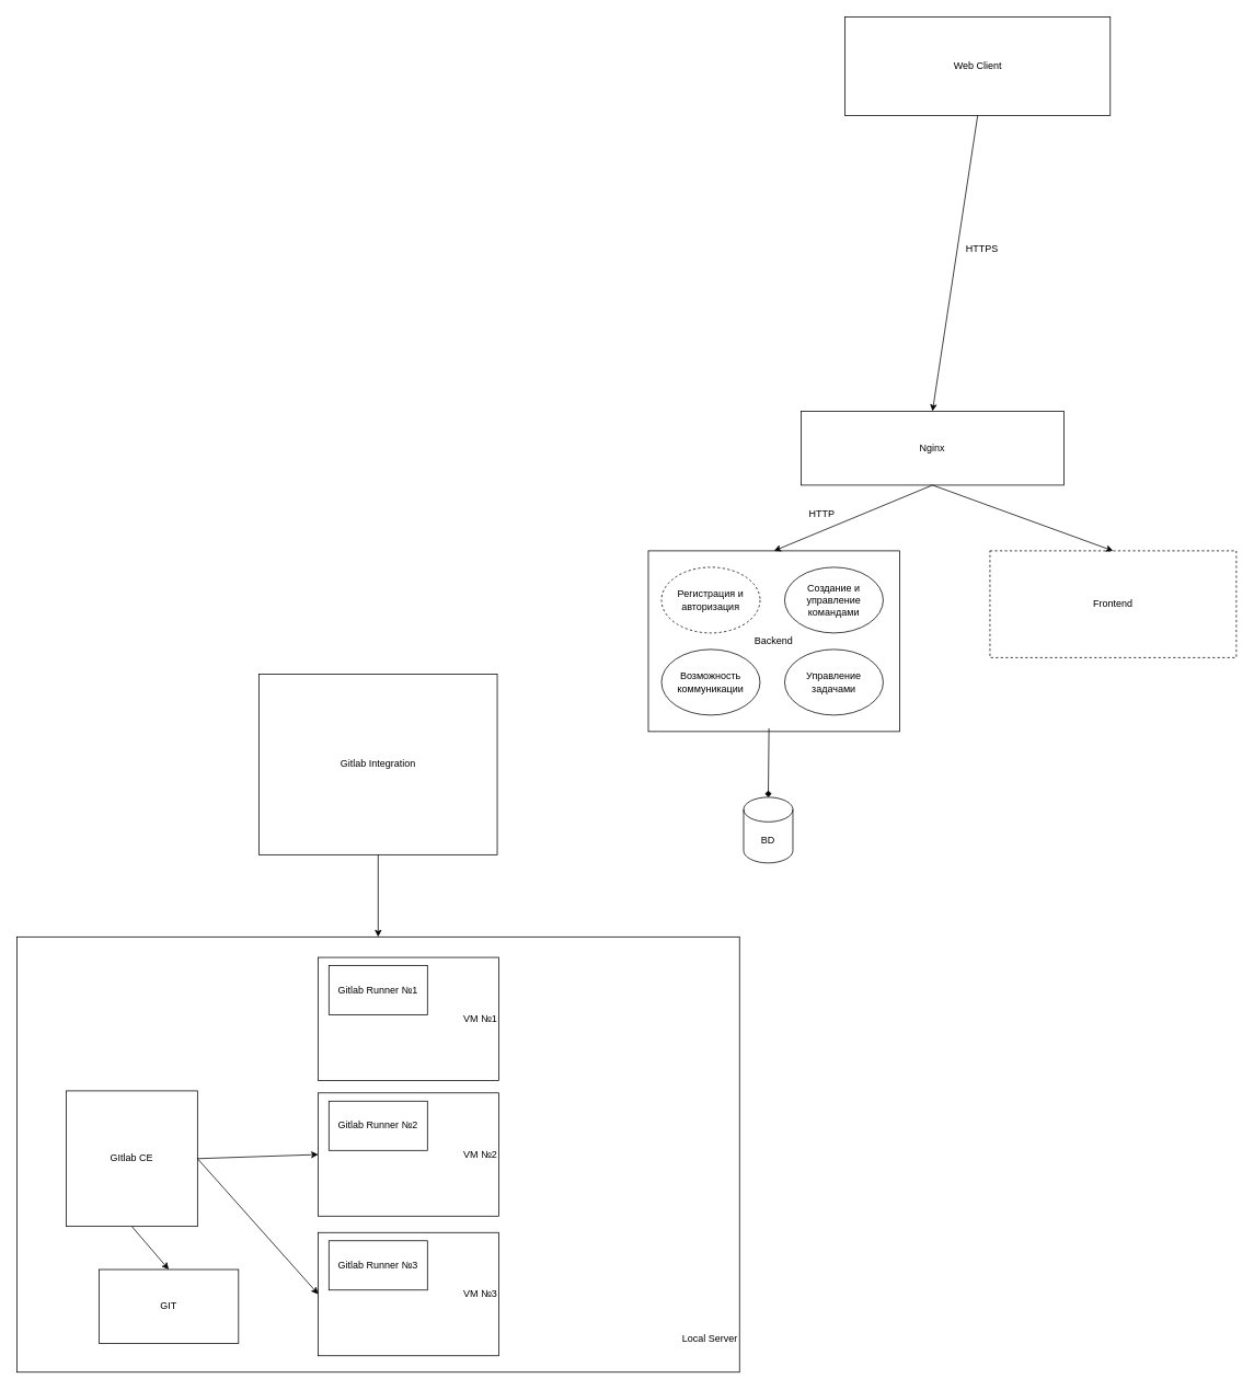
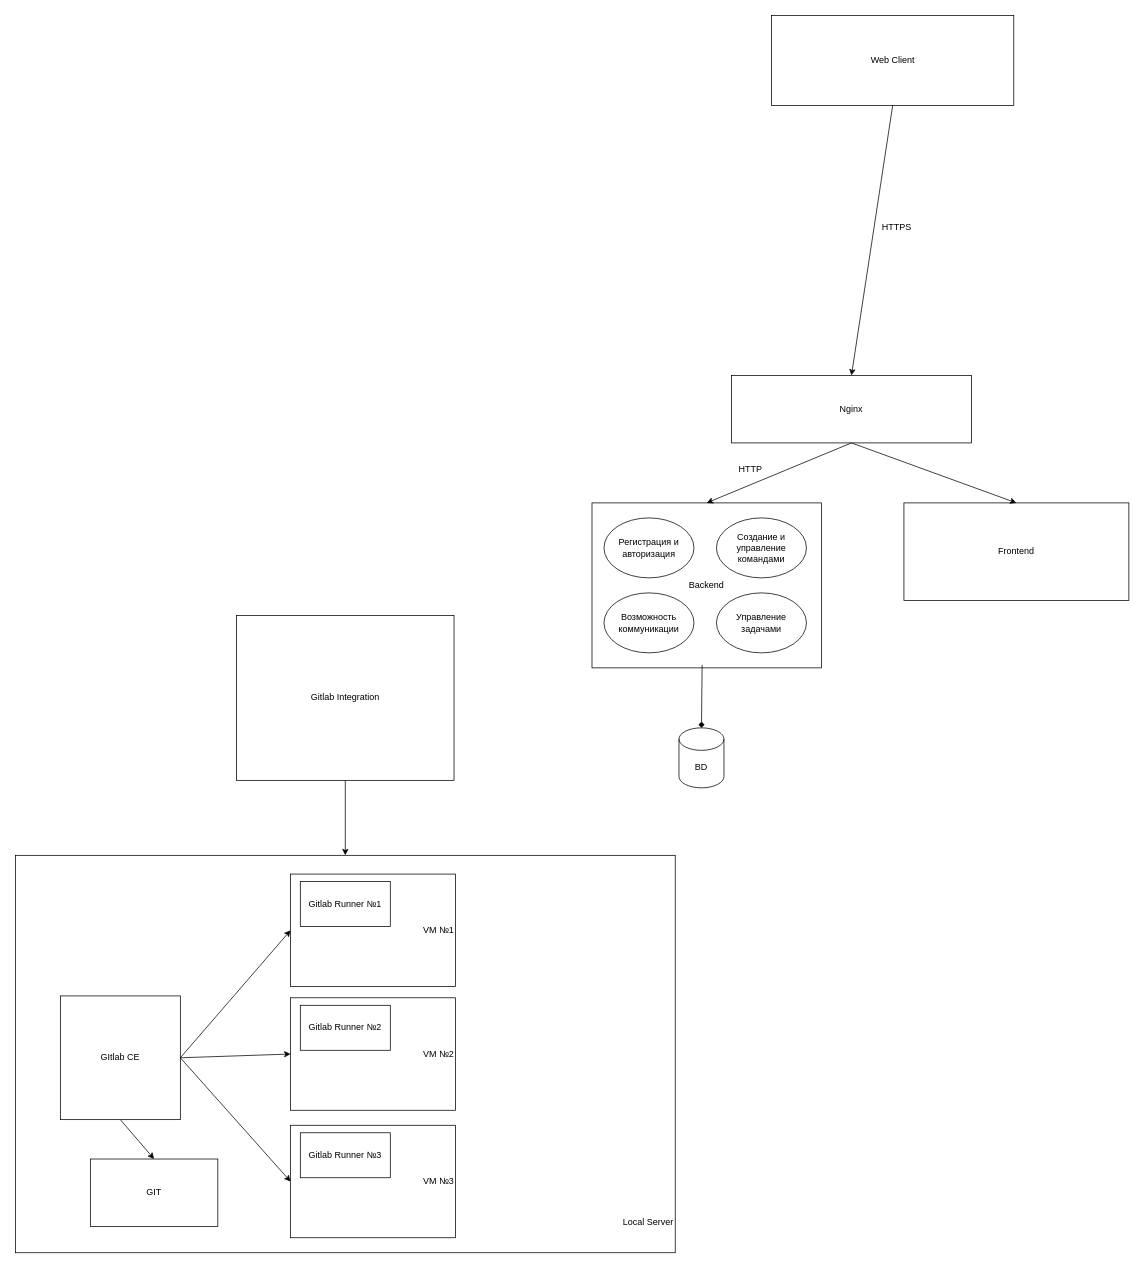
  <mxCell id="0" />
  <mxCell id="1" parent="0" />
  <mxCell id="2" value="Backend" style="rounded=0;whiteSpace=wrap;html=1;" vertex="1" parent="1"><mxGeometry x="789" y="670" width="306" height="220" as="geometry" /></mxCell>
- <mxCell id="3" value="Регистрация и авторизация" style="ellipse;whiteSpace=wrap;html=1;dashed=1;" vertex="1" parent="1"><mxGeometry x="805" y="690" width="120" height="80" as="geometry" /></mxCell>
+ <mxCell id="3" value="Регистрация и авторизация" style="ellipse;whiteSpace=wrap;html=1;" vertex="1" parent="1"><mxGeometry x="805" y="690" width="120" height="80" as="geometry" /></mxCell>
  <mxCell id="4" value="Создание и управление командами" style="ellipse;whiteSpace=wrap;html=1;" vertex="1" parent="1"><mxGeometry x="955" y="690" width="120" height="80" as="geometry" /></mxCell>
  <mxCell id="5" value="Управление задачами" style="ellipse;whiteSpace=wrap;html=1;" vertex="1" parent="1"><mxGeometry x="955" y="790" width="120" height="80" as="geometry" /></mxCell>
  <mxCell id="6" value="Возможность коммуникации" style="ellipse;whiteSpace=wrap;html=1;" vertex="1" parent="1"><mxGeometry x="805" y="790" width="120" height="80" as="geometry" /></mxCell>
  <mxCell id="7" value="Nginx" style="rounded=0;whiteSpace=wrap;html=1;" vertex="1" parent="1"><mxGeometry x="975" y="500" width="320" height="90" as="geometry" /></mxCell>
  <mxCell id="8" value="" style="endArrow=classic;html=1;rounded=0;exitX=0.5;exitY=1;exitDx=0;exitDy=0;entryX=0.5;entryY=0;entryDx=0;entryDy=0;" edge="1" parent="1" source="7" target="2"><mxGeometry width="50" height="50" relative="1" as="geometry"><mxPoint x="925" y="630" as="sourcePoint" /><mxPoint x="975" y="580" as="targetPoint" /></mxGeometry></mxCell>
  <mxCell id="9" value="Web Client" style="rounded=0;whiteSpace=wrap;html=1;" vertex="1" parent="1"><mxGeometry x="1028.5" y="20" width="323" height="120" as="geometry" /></mxCell>
  <mxCell id="10" value="" style="endArrow=classic;html=1;rounded=0;entryX=0.5;entryY=0;entryDx=0;entryDy=0;exitX=0.5;exitY=1;exitDx=0;exitDy=0;" edge="1" parent="1" source="9" target="7"><mxGeometry width="50" height="50" relative="1" as="geometry"><mxPoint x="945" y="420" as="sourcePoint" /><mxPoint x="995" y="370" as="targetPoint" /></mxGeometry></mxCell>
- <mxCell id="11" value="Frontend" style="rounded=0;whiteSpace=wrap;html=1;dashed=1;" vertex="1" parent="1"><mxGeometry x="1205" y="670" width="300" height="130" as="geometry" /></mxCell>
+ <mxCell id="11" value="Frontend" style="rounded=0;whiteSpace=wrap;html=1;" vertex="1" parent="1"><mxGeometry x="1205" y="670" width="300" height="130" as="geometry" /></mxCell>
  <mxCell id="12" value="" style="endArrow=classic;html=1;rounded=0;exitX=0.5;exitY=1;exitDx=0;exitDy=0;entryX=0.5;entryY=0;entryDx=0;entryDy=0;" edge="1" parent="1" source="7" target="11"><mxGeometry width="50" height="50" relative="1" as="geometry"><mxPoint x="1155" y="670" as="sourcePoint" /><mxPoint x="1205" as="targetPoint" y="620" /></mxGeometry></mxCell>
  <mxCell id="13" value="Gitlab Integration" style="rounded=0;whiteSpace=wrap;html=1;" vertex="1" parent="1"><mxGeometry x="315" y="820" width="290" height="220" as="geometry" /></mxCell>
  <mxCell id="14" value="BD" style="shape=cylinder3;whiteSpace=wrap;html=1;boundedLbl=1;backgroundOutline=1;size=15;" vertex="1" parent="1"><mxGeometry x="905" y="970" width="60" height="80" as="geometry" /></mxCell>
  <mxCell id="15" value="" style="endArrow=diamond;html=1;rounded=0;exitX=0.48;exitY=0.982;exitDx=0;exitDy=0;exitPerimeter=0;entryX=0.5;entryY=0;entryDx=0;entryDy=0;entryPerimeter=0;" edge="1" parent="1" source="2" target="14"><mxGeometry width="50" height="50" relative="1" as="geometry"><mxPoint x="925" y="940" as="sourcePoint" /><mxPoint x="975" y="890" as="targetPoint" /></mxGeometry></mxCell>
  <mxCell id="16" value="&lt;p style=&quot;line-height: 120%; padding-top: 450px;&quot;&gt;Local Server&lt;/p&gt;" style="rounded=0;whiteSpace=wrap;html=1;align=right;" vertex="1" parent="1"><mxGeometry x="20" y="1140" width="880" height="530" as="geometry" /></mxCell>
  <mxCell id="17" value="GItlab CE" style="rounded=0;whiteSpace=wrap;html=1;align=center;spacingTop=0;" vertex="1" parent="1"><mxGeometry x="80" y="1327.5" width="160" height="165" as="geometry" /></mxCell>
  <mxCell id="18" value="VM №1" style="rounded=0;whiteSpace=wrap;html=1;align=right;" vertex="1" parent="1"><mxGeometry x="387" y="1165" width="220" height="150" as="geometry" /></mxCell>
  <mxCell id="19" value="Gitlab Runner №1&lt;span style=&quot;color: rgba(0, 0, 0, 0); font-family: monospace; font-size: 0px; text-align: start; text-wrap: nowrap;&quot;&gt;%3CmxGraphModel%3E%3Croot%3E%3CmxCell%20id%3D%220%22%2F%3E%3CmxCell%20id%3D%221%22%20parent%3D%220%22%2F%3E%3CmxCell%20id%3D%222%22%20value%3D%22%22%20style%3D%22endArrow%3Dclassic%3Bhtml%3D1%3Brounded%3D0%3BentryX%3D0.767%3BentryY%3D0.113%3BentryDx%3D0%3BentryDy%3D0%3BentryPerimeter%3D0%3BexitX%3D0%3BexitY%3D1%3BexitDx%3D0%3BexitDy%3D0%3B%22%20edge%3D%221%22%20parent%3D%221%22%3E%3CmxGeometry%20width%3D%2250%22%20height%3D%2250%22%20relative%3D%221%22%20as%3D%22geometry%22%3E%3CmxPoint%20x%3D%22358%22%20y%3D%22238%22%20as%3D%22sourcePoint%22%2F%3E%3CmxPoint%20x%3D%22192%22%20y%3D%22409%22%20as%3D%22targetPoint%22%2F%3E%3C%2FmxGeometry%3E%3C%2FmxCell%3E%3C%2Froot%3E%3C%2FmxGraphModel%32&lt;/span&gt;" style="rounded=0;whiteSpace=wrap;html=1;" vertex="1" parent="1"><mxGeometry x="400" y="1175" width="120" height="60" as="geometry" /></mxCell>
  <mxCell id="20" value="VM №2" style="rounded=0;whiteSpace=wrap;html=1;align=right;" vertex="1" parent="1"><mxGeometry x="387" y="1330" width="220" height="150" as="geometry" /></mxCell>
  <mxCell id="21" value="Gitlab Runner №2&lt;span style=&quot;color: rgba(0, 0, 0, 0); font-family: monospace; font-size: 0px; text-align: start; text-wrap: nowrap;&quot;&gt;%3CmxGraphModel%3E%3Croot%3E%3CmxCell%20id%3D%220%22%2F%3E%3CmxCell%20id%3D%221%22%20parent%3D%220%22%2F%3E%3CmxCell%20id%3D%222%22%20value%3D%22%22%20style%3D%22endArrow%3Dclassic%3Bhtml%3D1%3Brounded%3D0%3BentryX%3D0.767%3BentryY%3D0.113%3BentryDx%3D0%3BentryDy%3D0%3BentryPerimeter%3D0%3BexitX%3D0%3BexitY%3D1%3BexitDx%3D0%3BexitDy%3D0%3B%22%20edge%3D%221%22%20parent%3D%221%22%3E%3CmxGeometry%20width%3D%2250%22%20height%3D%2250%22%20relative%3D%221%22%20as%3D%22geometry%22%3E%3CmxPoint%20x%3D%22358%22%20y%3D%22238%22%20as%3D%22sourcePoint%22%2F%3E%3CmxPoint%20x%3D%22192%22%20y%3D%22409%22%20as%3D%22targetPoint%22%2F%3E%3C%2FmxGeometry%3E%3C%2FmxCell%3E%3C%2Froot%3E%3C%2FmxGraphModel%32&lt;/span&gt;" style="rounded=0;whiteSpace=wrap;html=1;" vertex="1" parent="1"><mxGeometry x="400" y="1340" width="120" height="60" as="geometry" /></mxCell>
  <mxCell id="22" value="VM №3" style="rounded=0;whiteSpace=wrap;html=1;align=right;" vertex="1" parent="1"><mxGeometry x="387" y="1500" width="220" height="150" as="geometry" /></mxCell>
  <mxCell id="23" value="Gitlab Runner №3&lt;span style=&quot;color: rgba(0, 0, 0, 0); font-family: monospace; font-size: 0px; text-align: start; text-wrap: nowrap;&quot;&gt;%3CmxGraphModel%3E%3Croot%3E%3CmxCell%20id%3D%220%22%2F%3E%3CmxCell%20id%3D%221%22%20parent%3D%220%22%2F%3E%3CmxCell%20id%3D%222%22%20value%3D%22%22%20style%3D%22endArrow%3Dclassic%3Bhtml%3D1%3Brounded%3D0%3BentryX%3D0.767%3BentryY%3D0.113%3BentryDx%3D0%3BentryDy%3D0%3BentryPerimeter%3D0%3BexitX%3D0%3BexitY%3D1%3BexitDx%3D0%3BexitDy%3D0%3B%22%20edge%3D%221%22%20parent%3D%221%22%3E%3CmxGeometry%20width%3D%2250%22%20height%3D%2250%22%20relative%3D%221%22%20as%3D%22geometry%22%3E%3CmxPoint%20x%3D%22358%22%20y%3D%22238%22%20as%3D%22sourcePoint%22%2F%3E%3CmxPoint%20x%3D%22192%22%20y%3D%22409%22%20as%3D%22targetPoint%22%2F%3E%3C%2FmxGeometry%3E%3C%2FmxCell%3E%3C%2Froot%3E%3C%2FmxGraphModel%32&lt;/span&gt;" style="rounded=0;whiteSpace=wrap;html=1;" vertex="1" parent="1"><mxGeometry x="400" y="1510" width="120" height="60" as="geometry" /></mxCell>
+ <mxCell id="24" value="" style="endArrow=classic;html=1;rounded=0;entryX=0;entryY=0.5;entryDx=0;entryDy=0;exitX=1;exitY=0.5;exitDx=0;exitDy=0;" edge="1" parent="1" source="17" target="18"><mxGeometry width="50" height="50" relative="1" as="geometry"><mxPoint x="715" y="1340" as="sourcePoint" /><mxPoint x="765" y="1290" as="targetPoint" /></mxGeometry></mxCell>
  <mxCell id="25" value="" style="endArrow=classic;html=1;rounded=0;exitX=1;exitY=0.5;exitDx=0;exitDy=0;entryX=0;entryY=0.5;entryDx=0;entryDy=0;" edge="1" parent="1" source="17" target="20"><mxGeometry width="50" height="50" relative="1" as="geometry"><mxPoint x="775" y="1390" as="sourcePoint" /><mxPoint x="825" y="1340" as="targetPoint" /></mxGeometry></mxCell>
  <mxCell id="26" value="" style="endArrow=classic;html=1;rounded=0;exitX=1;exitY=0.5;exitDx=0;exitDy=0;entryX=0;entryY=0.5;entryDx=0;entryDy=0;" edge="1" parent="1" source="17" target="22"><mxGeometry width="50" height="50" relative="1" as="geometry"><mxPoint x="765" y="1500" as="sourcePoint" /><mxPoint x="815" y="1450" as="targetPoint" /></mxGeometry></mxCell>
  <mxCell id="27" value="GIT" style="rounded=0;whiteSpace=wrap;html=1;" vertex="1" parent="1"><mxGeometry x="120" y="1545" width="170" height="90" as="geometry" /></mxCell>
  <mxCell id="28" value="" style="endArrow=classic;html=1;rounded=0;exitX=0.5;exitY=1;exitDx=0;exitDy=0;entryX=0.5;entryY=0;entryDx=0;entryDy=0;" edge="1" parent="1" source="17" target="27"><mxGeometry width="50" height="50" relative="1" as="geometry"><mxPoint x="605" y="1530" as="sourcePoint" /><mxPoint x="655" y="1480" as="targetPoint" /></mxGeometry></mxCell>
  <mxCell id="29" value="" style="endArrow=classic;html=1;rounded=0;exitX=0.5;exitY=1;exitDx=0;exitDy=0;entryX=0.5;entryY=0;entryDx=0;entryDy=0;" edge="1" parent="1" source="13" target="16"><mxGeometry width="50" height="50" relative="1" as="geometry"><mxPoint x="455" y="1110" as="sourcePoint" /><mxPoint x="505" y="1060" as="targetPoint" /></mxGeometry></mxCell>
  <mxCell id="30" value="HTTPS" style="text;html=1;align=center;verticalAlign=middle;resizable=0;points=[];autosize=1;strokeColor=none;fillColor=none;" vertex="1" parent="1"><mxGeometry x="1165" y="288" width="60" height="30" as="geometry" /></mxCell>
  <mxCell id="31" value="HTTP" style="text;html=1;align=center;verticalAlign=middle;resizable=0;points=[];autosize=1;strokeColor=none;fillColor=none;" vertex="1" parent="1"><mxGeometry x="975" y="610" width="50" height="30" as="geometry" /></mxCell>
